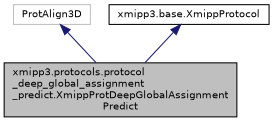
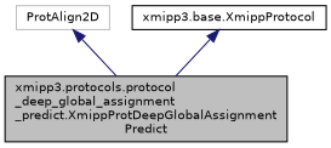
  digraph {
    node [color=black fillcolor=white fontname=Helvetica fontsize=10 shape=record style=filled]
    edge [color=midnightblue dir=back fontname=Helvetica fontsize=10 labelfontname=Helvetica labelfontsize=10 style=solid]
    n1 [fillcolor=grey75 fontcolor=black height=0.2 label="xmipp3.protocols.protocol\l_deep_global_assignment\l_predict.XmippProtDeepGlobalAssignment\lPredict" width=0.4]
-   n2 [color=grey75 height=0.2 label=ProtAlign3D width=0.4]
+   n2 [color=grey75 height=0.2 label=ProtAlign2D width=0.4]
    n3 [height=0.2 label="xmipp3.base.XmippProtocol" width=0.4]
    n2 -> n1
    n3 -> n1
  }
